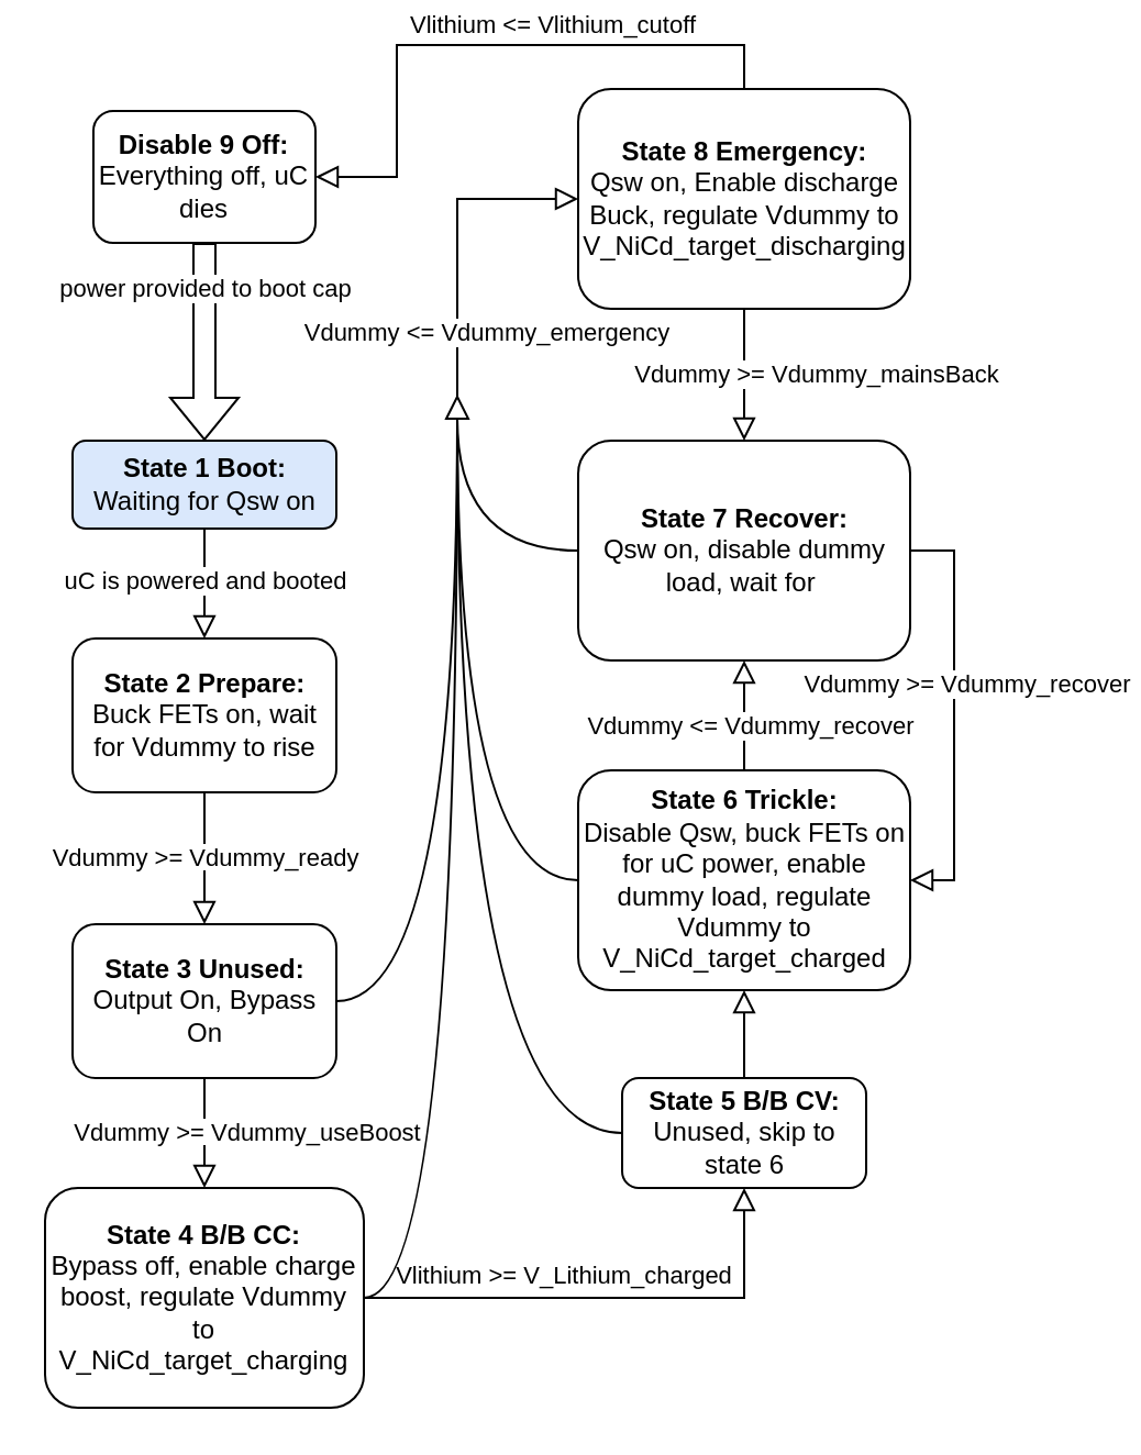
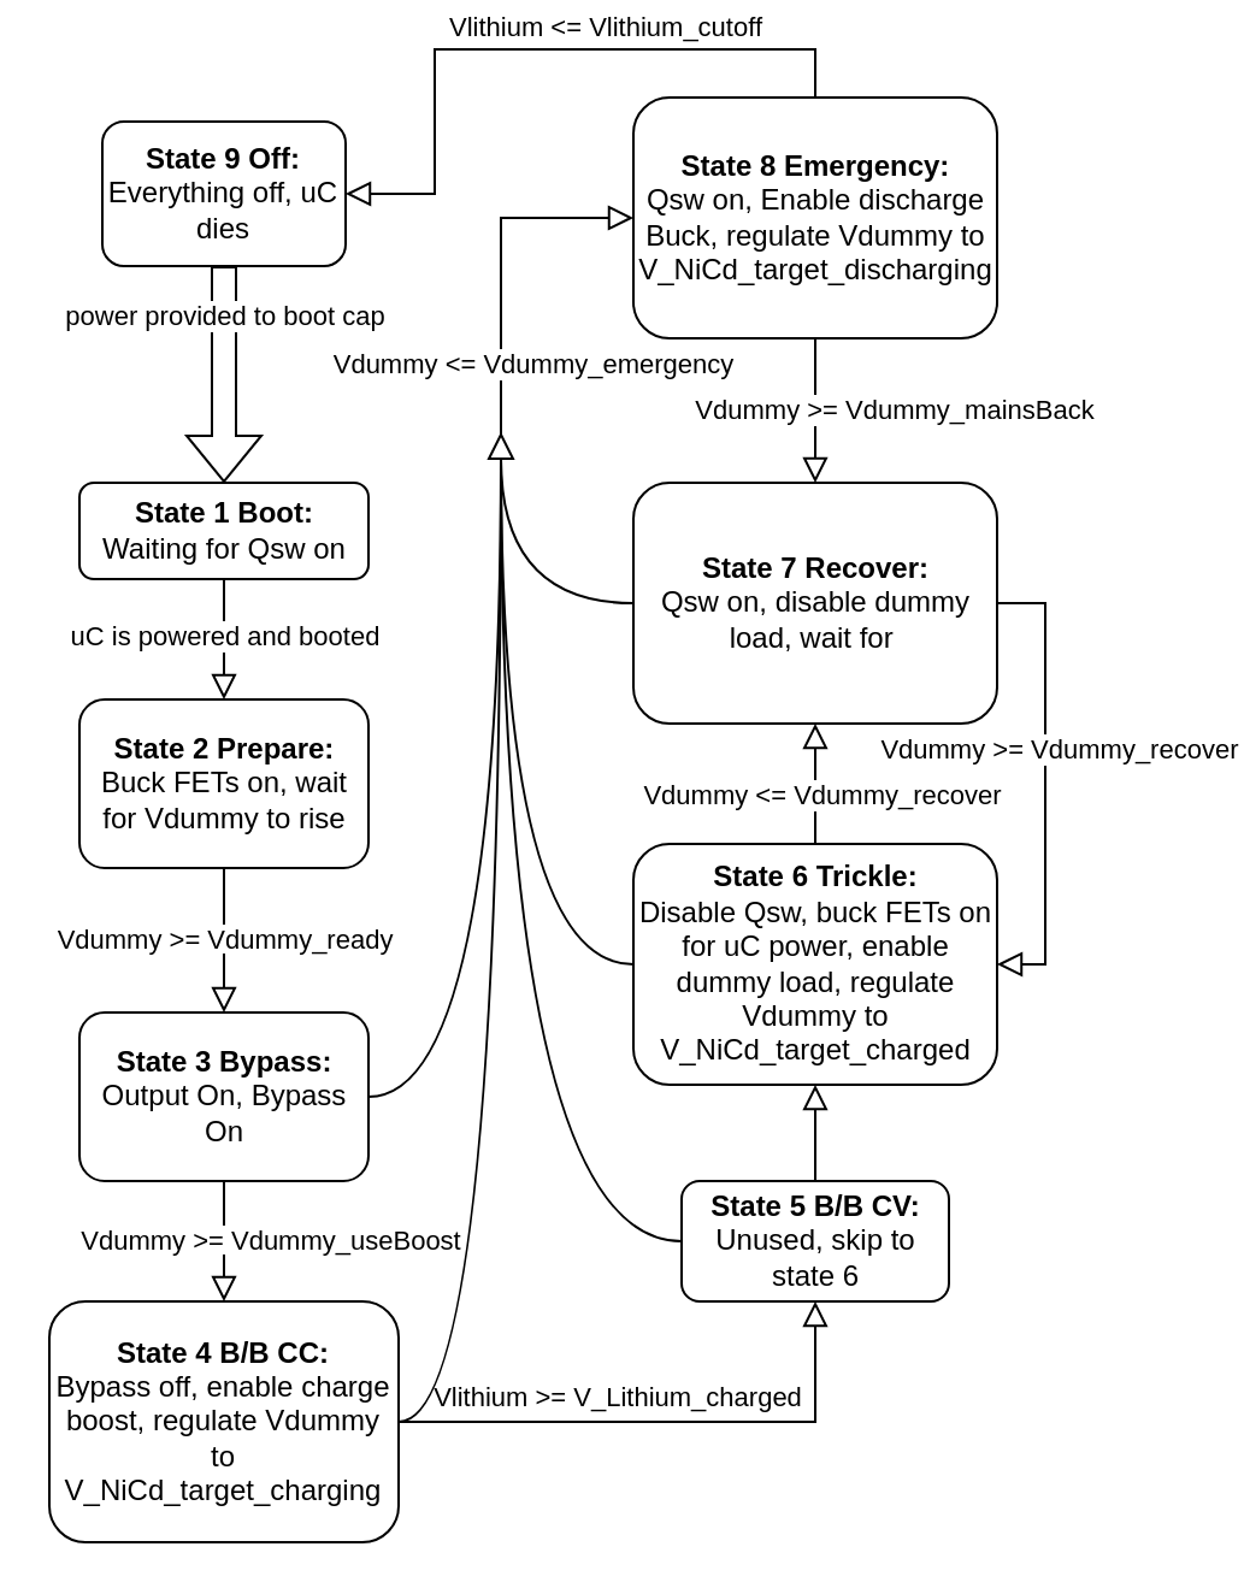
  <mxCell id="0" />
  <mxCell id="1" parent="0" />
  <mxCell id="2" value="" style="rounded=0;html=1;jettySize=auto;orthogonalLoop=1;fontSize=11;endArrow=block;endFill=0;endSize=8;strokeWidth=1;shadow=0;labelBackgroundColor=none;edgeStyle=orthogonalEdgeStyle;" parent="1" source="4" edge="1"><mxGeometry relative="1" as="geometry"><mxPoint x="92.5" y="290" as="targetPoint" /></mxGeometry></mxCell>
  <mxCell id="3" value="uC is powered and booted" style="edgeLabel;html=1;align=center;verticalAlign=middle;resizable=0;points=[];" vertex="1" connectable="0" parent="2"><mxGeometry x="-0.072" y="1" relative="1" as="geometry"><mxPoint x="-1" as="offset" /></mxGeometry></mxCell>
- <mxCell id="4" value="&lt;b&gt;State 1 Boot:&lt;/b&gt;&lt;div&gt;Waiting for Qsw on&lt;/div&gt;" style="rounded=1;whiteSpace=wrap;html=1;fontSize=12;glass=0;strokeWidth=1;shadow=0;fillColor=#dae8fc;" parent="1" vertex="1"><mxGeometry x="32.5" y="200" width="120" height="40" as="geometry" /></mxCell>
+ <mxCell id="4" value="&lt;b&gt;State 1 Boot:&lt;/b&gt;&lt;div&gt;Waiting for Qsw on&lt;/div&gt;" style="rounded=1;whiteSpace=wrap;html=1;fontSize=12;glass=0;strokeWidth=1;shadow=0;" parent="1" vertex="1"><mxGeometry x="32.5" y="200" width="120" height="40" as="geometry" /></mxCell>
  <mxCell id="5" value="&lt;span style=&quot;background-color: rgb(255, 255, 255);&quot;&gt;Vdummy &amp;gt;= Vdummy_useBoost&lt;/span&gt;" style="rounded=0;html=1;jettySize=auto;orthogonalLoop=1;fontSize=11;endArrow=block;endFill=0;endSize=8;strokeWidth=1;shadow=0;labelBackgroundColor=none;edgeStyle=orthogonalEdgeStyle;exitX=0.5;exitY=1;exitDx=0;exitDy=0;entryX=0.5;entryY=0;entryDx=0;entryDy=0;" parent="1" source="8" target="9" edge="1"><mxGeometry x="0.047" y="19" relative="1" as="geometry"><mxPoint y="-1" as="offset" /><mxPoint x="342.5" y="330" as="sourcePoint" /><mxPoint x="342.534" y="370.028" as="targetPoint" /></mxGeometry></mxCell>
  <mxCell id="6" value="&lt;span style=&quot;background-color: rgb(255, 255, 255);&quot;&gt;Vdummy &amp;gt;= Vdummy_ready&lt;/span&gt;" style="edgeStyle=orthogonalEdgeStyle;rounded=0;html=1;jettySize=auto;orthogonalLoop=1;fontSize=11;endArrow=block;endFill=0;endSize=8;strokeWidth=1;shadow=0;labelBackgroundColor=none;entryX=0.5;entryY=0;entryDx=0;entryDy=0;exitX=0.5;exitY=1;exitDx=0;exitDy=0;" parent="1" source="7" target="8" edge="1"><mxGeometry relative="1" as="geometry"><mxPoint as="offset" /><mxPoint x="152.5" y="400" as="sourcePoint" /><Array as="points" /></mxGeometry></mxCell>
  <mxCell id="7" value="&lt;b&gt;State 2 Prepare:&lt;/b&gt;&lt;div&gt;Buck FETs on, wait for Vdummy to rise&lt;/div&gt;" style="rounded=1;whiteSpace=wrap;html=1;fontSize=12;glass=0;strokeWidth=1;shadow=0;" parent="1" vertex="1"><mxGeometry x="32.5" y="290" width="120" height="70" as="geometry" /></mxCell>
- <mxCell id="8" value="&lt;b&gt;State 3 Unused:&lt;/b&gt;&lt;div&gt;Output On, Bypass On&lt;/div&gt;" style="rounded=1;whiteSpace=wrap;html=1;fontSize=12;glass=0;strokeWidth=1;shadow=0;" vertex="1" parent="1"><mxGeometry x="32.5" y="420" width="120" height="70" as="geometry" /></mxCell>
+ <mxCell id="8" value="&lt;b&gt;State 3 Bypass:&lt;/b&gt;&lt;div&gt;Output On, Bypass On&lt;/div&gt;" style="rounded=1;whiteSpace=wrap;html=1;fontSize=12;glass=0;strokeWidth=1;shadow=0;" vertex="1" parent="1"><mxGeometry x="32.5" y="420" width="120" height="70" as="geometry" /></mxCell>
  <mxCell id="9" value="&lt;b&gt;State 4 B/B CC:&lt;/b&gt;&lt;div&gt;Bypass off, enable charge boost, regulate Vdummy to V_NiCd_target_charging&lt;/div&gt;" style="rounded=1;whiteSpace=wrap;html=1;fontSize=12;glass=0;strokeWidth=1;shadow=0;" vertex="1" parent="1"><mxGeometry x="20" y="540" width="145" height="100" as="geometry" /></mxCell>
  <mxCell id="10" value="&lt;b&gt;State 5 B/B CV:&lt;/b&gt;&lt;div&gt;Unused, skip to state 6&lt;/div&gt;" style="rounded=1;whiteSpace=wrap;html=1;fontSize=12;glass=0;strokeWidth=1;shadow=0;" vertex="1" parent="1"><mxGeometry x="282.5" y="490" width="111" height="50" as="geometry" /></mxCell>
  <mxCell id="11" value="&lt;span style=&quot;background-color: rgb(255, 255, 255);&quot;&gt;Vlithium &amp;gt;= V_Lithium_charged&lt;/span&gt;" style="rounded=0;html=1;jettySize=auto;orthogonalLoop=1;fontSize=11;endArrow=block;endFill=0;endSize=8;strokeWidth=1;shadow=0;labelBackgroundColor=none;edgeStyle=orthogonalEdgeStyle;exitX=1;exitY=0.5;exitDx=0;exitDy=0;entryX=0.5;entryY=1;entryDx=0;entryDy=0;" edge="1" parent="1" source="9" target="10"><mxGeometry x="-0.184" y="10" relative="1" as="geometry"><mxPoint as="offset" /><mxPoint x="102.5" y="500" as="sourcePoint" /><mxPoint x="102.5" y="550" as="targetPoint" /></mxGeometry></mxCell>
  <mxCell id="12" value="&lt;b&gt;State 6 Trickle:&lt;/b&gt;&lt;div&gt;Disable Qsw, buck FETs on for uC power, enable dummy load, regulate Vdummy to V_NiCd_target_charged&lt;/div&gt;" style="rounded=1;whiteSpace=wrap;html=1;fontSize=12;glass=0;strokeWidth=1;shadow=0;" vertex="1" parent="1"><mxGeometry x="262.5" y="350" width="151" height="100" as="geometry" /></mxCell>
  <mxCell id="13" value="" style="rounded=0;html=1;jettySize=auto;orthogonalLoop=1;fontSize=11;endArrow=block;endFill=0;endSize=8;strokeWidth=1;shadow=0;labelBackgroundColor=none;edgeStyle=orthogonalEdgeStyle;exitX=0.5;exitY=0;exitDx=0;exitDy=0;entryX=0.5;entryY=1;entryDx=0;entryDy=0;" edge="1" parent="1" source="10" target="12"><mxGeometry x="0.045" y="20" relative="1" as="geometry"><mxPoint as="offset" /><mxPoint x="175.5" y="600" as="sourcePoint" /><mxPoint x="296.5" y="530" as="targetPoint" /></mxGeometry></mxCell>
  <mxCell id="14" value="&lt;b&gt;State 7 Recover:&lt;/b&gt;&lt;div&gt;Qsw on, disable dummy load, wait for&amp;nbsp;&lt;/div&gt;" style="rounded=1;whiteSpace=wrap;html=1;fontSize=12;glass=0;strokeWidth=1;shadow=0;" vertex="1" parent="1"><mxGeometry x="262.5" y="200" width="151" height="100" as="geometry" /></mxCell>
  <mxCell id="15" value="" style="triangle;whiteSpace=wrap;html=1;rotation=-90;" vertex="1" parent="1"><mxGeometry x="202.5" y="180" width="10" height="10" as="geometry" /></mxCell>
  <mxCell id="16" value="" style="edgeStyle=orthogonalEdgeStyle;rounded=0;html=1;jettySize=auto;orthogonalLoop=1;fontSize=11;endArrow=none;endFill=0;strokeWidth=1;shadow=0;labelBackgroundColor=none;entryX=0;entryY=0.5;entryDx=0;entryDy=0;exitX=1;exitY=0.5;exitDx=0;exitDy=0;curved=1;" edge="1" parent="1" source="8" target="15"><mxGeometry relative="1" as="geometry"><mxPoint as="offset" /><mxPoint x="102.5" y="370" as="sourcePoint" /><mxPoint x="102.5" y="430" as="targetPoint" /><Array as="points" /></mxGeometry></mxCell>
  <mxCell id="17" value="" style="edgeStyle=orthogonalEdgeStyle;rounded=0;html=1;jettySize=auto;orthogonalLoop=1;fontSize=11;endArrow=none;endFill=0;strokeWidth=1;shadow=0;labelBackgroundColor=none;exitX=1;exitY=0.5;exitDx=0;exitDy=0;curved=1;entryX=0;entryY=0.5;entryDx=0;entryDy=0;" edge="1" parent="1" source="9" target="15"><mxGeometry relative="1" as="geometry"><mxPoint as="offset" /><mxPoint x="162.5" y="465" as="sourcePoint" /><mxPoint x="232.5" y="230" as="targetPoint" /><Array as="points" /></mxGeometry></mxCell>
  <mxCell id="18" value="" style="edgeStyle=orthogonalEdgeStyle;rounded=0;html=1;jettySize=auto;orthogonalLoop=1;fontSize=11;endArrow=none;endFill=0;strokeWidth=1;shadow=0;labelBackgroundColor=none;exitX=0;exitY=0.5;exitDx=0;exitDy=0;curved=1;entryX=0;entryY=0.5;entryDx=0;entryDy=0;" edge="1" parent="1" source="10" target="15"><mxGeometry relative="1" as="geometry"><mxPoint as="offset" /><mxPoint x="175.5" y="600" as="sourcePoint" /><mxPoint x="222.5" y="320" as="targetPoint" /><Array as="points" /></mxGeometry></mxCell>
  <mxCell id="19" value="" style="edgeStyle=orthogonalEdgeStyle;rounded=0;html=1;jettySize=auto;orthogonalLoop=1;fontSize=11;endArrow=none;endFill=0;strokeWidth=1;shadow=0;labelBackgroundColor=none;exitX=0;exitY=0.5;exitDx=0;exitDy=0;curved=1;entryX=0;entryY=0.5;entryDx=0;entryDy=0;" edge="1" parent="1" source="12" target="15"><mxGeometry relative="1" as="geometry"><mxPoint as="offset" /><mxPoint x="289.5" y="515" as="sourcePoint" /><mxPoint x="217.5" y="320" as="targetPoint" /><Array as="points" /></mxGeometry></mxCell>
  <mxCell id="20" value="&lt;b&gt;State 8 Emergency:&lt;/b&gt;&lt;div&gt;Qsw on, Enable discharge Buck, regulate Vdummy to V_NiCd_target_discharging&lt;/div&gt;" style="rounded=1;whiteSpace=wrap;html=1;fontSize=12;glass=0;strokeWidth=1;shadow=0;" vertex="1" parent="1"><mxGeometry x="262.5" y="40" width="151" height="100" as="geometry" /></mxCell>
  <mxCell id="21" value="" style="rounded=0;html=1;jettySize=auto;orthogonalLoop=1;fontSize=11;endArrow=block;endFill=0;endSize=8;strokeWidth=1;shadow=0;labelBackgroundColor=none;edgeStyle=orthogonalEdgeStyle;entryX=0;entryY=0.5;entryDx=0;entryDy=0;exitX=1;exitY=0.5;exitDx=0;exitDy=0;" edge="1" parent="1" source="15" target="20"><mxGeometry x="0.045" y="20" relative="1" as="geometry"><mxPoint as="offset" /><mxPoint x="170" y="100" as="sourcePoint" /><mxPoint x="348" y="450" as="targetPoint" /></mxGeometry></mxCell>
  <mxCell id="22" value="Vdummy &amp;lt;= Vdummy_emergency" style="edgeLabel;html=1;align=center;verticalAlign=middle;resizable=0;points=[];" vertex="1" connectable="0" parent="21"><mxGeometry x="-0.09" relative="1" as="geometry"><mxPoint x="13" y="36" as="offset" /></mxGeometry></mxCell>
  <mxCell id="23" value="" style="edgeStyle=orthogonalEdgeStyle;rounded=0;html=1;jettySize=auto;orthogonalLoop=1;fontSize=11;endArrow=none;endFill=0;strokeWidth=1;shadow=0;labelBackgroundColor=none;exitX=0;exitY=0.5;exitDx=0;exitDy=0;curved=1;entryX=0;entryY=0.5;entryDx=0;entryDy=0;" edge="1" parent="1" source="14" target="15"><mxGeometry relative="1" as="geometry"><mxPoint as="offset" /><mxPoint x="273" y="400" as="sourcePoint" /><mxPoint x="210" y="160" as="targetPoint" /><Array as="points" /></mxGeometry></mxCell>
  <mxCell id="24" style="edgeStyle=orthogonalEdgeStyle;rounded=0;orthogonalLoop=1;jettySize=auto;html=1;exitX=0.5;exitY=1;exitDx=0;exitDy=0;shape=flexArrow;" edge="1" parent="1" source="26" target="4"><mxGeometry relative="1" as="geometry" /></mxCell>
  <mxCell id="25" value="power provided to boot cap" style="edgeLabel;html=1;align=center;verticalAlign=middle;resizable=0;points=[];" vertex="1" connectable="0" parent="24"><mxGeometry x="0.026" y="-4" relative="1" as="geometry"><mxPoint x="4" y="-26" as="offset" /></mxGeometry></mxCell>
- <mxCell id="26" value="&lt;b&gt;Disable 9 Off:&lt;/b&gt;&lt;div&gt;Everything off, uC dies&lt;/div&gt;" style="rounded=1;whiteSpace=wrap;html=1;fontSize=12;glass=0;strokeWidth=1;shadow=0;" vertex="1" parent="1"><mxGeometry x="42" y="50" width="101" height="60" as="geometry" /></mxCell>
+ <mxCell id="26" value="&lt;b&gt;State 9 Off:&lt;/b&gt;&lt;div&gt;Everything off, uC dies&lt;/div&gt;" style="rounded=1;whiteSpace=wrap;html=1;fontSize=12;glass=0;strokeWidth=1;shadow=0;" vertex="1" parent="1"><mxGeometry x="42" y="50" width="101" height="60" as="geometry" /></mxCell>
  <mxCell id="27" value="" style="rounded=0;html=1;jettySize=auto;orthogonalLoop=1;fontSize=11;endArrow=block;endFill=0;endSize=8;strokeWidth=1;shadow=0;labelBackgroundColor=none;edgeStyle=orthogonalEdgeStyle;entryX=1;entryY=0.5;entryDx=0;entryDy=0;exitX=0.5;exitY=0;exitDx=0;exitDy=0;" edge="1" parent="1" source="20" target="26"><mxGeometry x="0.045" y="20" relative="1" as="geometry"><mxPoint as="offset" /><mxPoint x="218" y="160" as="sourcePoint" /><mxPoint x="273" y="100" as="targetPoint" /><Array as="points"><mxPoint x="338" y="20" /><mxPoint x="180" y="20" /><mxPoint x="180" y="80" /></Array></mxGeometry></mxCell>
  <mxCell id="28" value="Vlithium &amp;lt;= Vlithium_cutoff" style="edgeLabel;html=1;align=center;verticalAlign=middle;resizable=0;points=[];" vertex="1" connectable="0" parent="27"><mxGeometry x="-0.09" relative="1" as="geometry"><mxPoint x="17" y="-10" as="offset" /></mxGeometry></mxCell>
  <mxCell id="29" value="" style="rounded=0;html=1;jettySize=auto;orthogonalLoop=1;fontSize=11;endArrow=block;endFill=0;endSize=8;strokeWidth=1;shadow=0;labelBackgroundColor=none;edgeStyle=orthogonalEdgeStyle;entryX=0.5;entryY=0;entryDx=0;entryDy=0;exitX=0.5;exitY=1;exitDx=0;exitDy=0;" edge="1" parent="1" source="20" target="14"><mxGeometry x="0.045" y="20" relative="1" as="geometry"><mxPoint as="offset" /><mxPoint x="218" y="190" as="sourcePoint" /><mxPoint x="273" y="100" as="targetPoint" /></mxGeometry></mxCell>
  <mxCell id="30" value="Vdummy &amp;gt;= Vdummy_mainsBack" style="edgeLabel;html=1;align=center;verticalAlign=middle;resizable=0;points=[];" vertex="1" connectable="0" parent="29"><mxGeometry x="-0.09" relative="1" as="geometry"><mxPoint x="32" y="2" as="offset" /></mxGeometry></mxCell>
  <mxCell id="31" value="" style="rounded=0;html=1;jettySize=auto;orthogonalLoop=1;fontSize=11;endArrow=block;endFill=0;endSize=8;strokeWidth=1;shadow=0;labelBackgroundColor=none;edgeStyle=orthogonalEdgeStyle;entryX=1;entryY=0.5;entryDx=0;entryDy=0;exitX=1;exitY=0.5;exitDx=0;exitDy=0;" edge="1" parent="1" source="14" target="12"><mxGeometry x="0.045" y="20" relative="1" as="geometry"><mxPoint as="offset" /><mxPoint x="338" y="190" as="sourcePoint" /><mxPoint x="348" y="210" as="targetPoint" /></mxGeometry></mxCell>
  <mxCell id="32" value="Vdummy &amp;gt;= Vdummy_recover&amp;nbsp;" style="edgeLabel;html=1;align=center;verticalAlign=middle;resizable=0;points=[];" vertex="1" connectable="0" parent="31"><mxGeometry x="-0.09" relative="1" as="geometry"><mxPoint x="7" y="-6" as="offset" /></mxGeometry></mxCell>
  <mxCell id="33" value="" style="rounded=0;html=1;jettySize=auto;orthogonalLoop=1;fontSize=11;endArrow=block;endFill=0;endSize=8;strokeWidth=1;shadow=0;labelBackgroundColor=none;edgeStyle=orthogonalEdgeStyle;entryX=0.5;entryY=1;entryDx=0;entryDy=0;exitX=0.5;exitY=0;exitDx=0;exitDy=0;" edge="1" parent="1" source="12" target="14"><mxGeometry x="0.045" y="20" relative="1" as="geometry"><mxPoint as="offset" /><mxPoint x="424" y="260" as="sourcePoint" /><mxPoint x="424" y="410" as="targetPoint" /></mxGeometry></mxCell>
  <mxCell id="34" value="Vdummy &amp;lt;= Vdummy_recover" style="edgeLabel;html=1;align=center;verticalAlign=middle;resizable=0;points=[];" vertex="1" connectable="0" parent="33"><mxGeometry x="-0.09" relative="1" as="geometry"><mxPoint x="2" y="2" as="offset" /></mxGeometry></mxCell>
